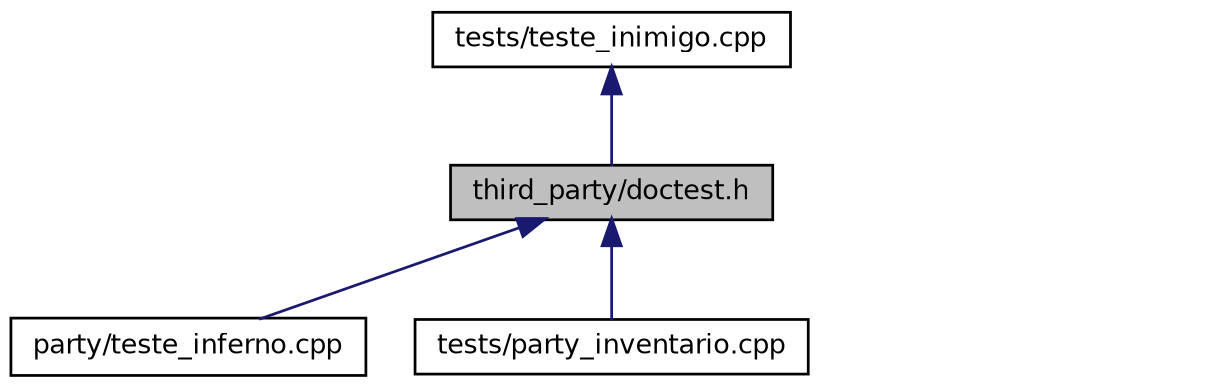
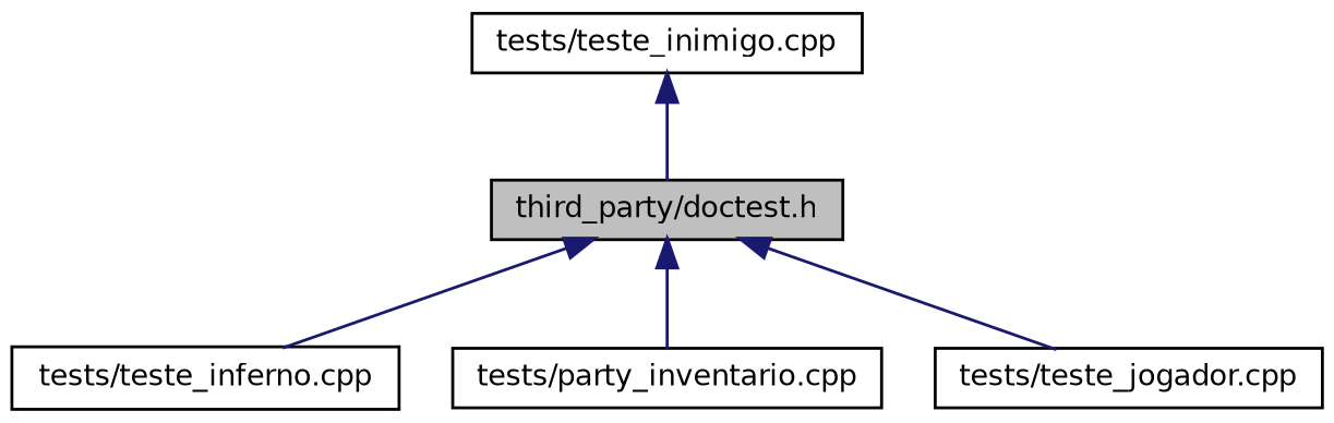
  digraph {
    node [color=black fillcolor=white fontname=Helvetica fontsize=10 shape=record style=filled]
    edge [color=midnightblue dir=back fontname=Helvetica fontsize=10 labelfontname=Helvetica labelfontsize=10 style=solid]
    n1 [fillcolor=grey75 fontcolor=black height=0.2 label="third_party/doctest.h" width=0.4]
-   n2 [height=0.2 label="party/teste_inferno.cpp" width=0.4]
+   n2 [height=0.2 label="tests/teste_inferno.cpp" width=0.4]
    n3 [height=0.2 label="tests/party_inventario.cpp" width=0.4]
+   n4 [height=0.2 label="tests/teste_jogador.cpp" width=0.4]
    n5 [height=0.2 label="tests/teste_inimigo.cpp" width=0.4]
    n1 -> n2
    n1 -> n3
+   n1 -> n4
    n5 -> n1
  }
